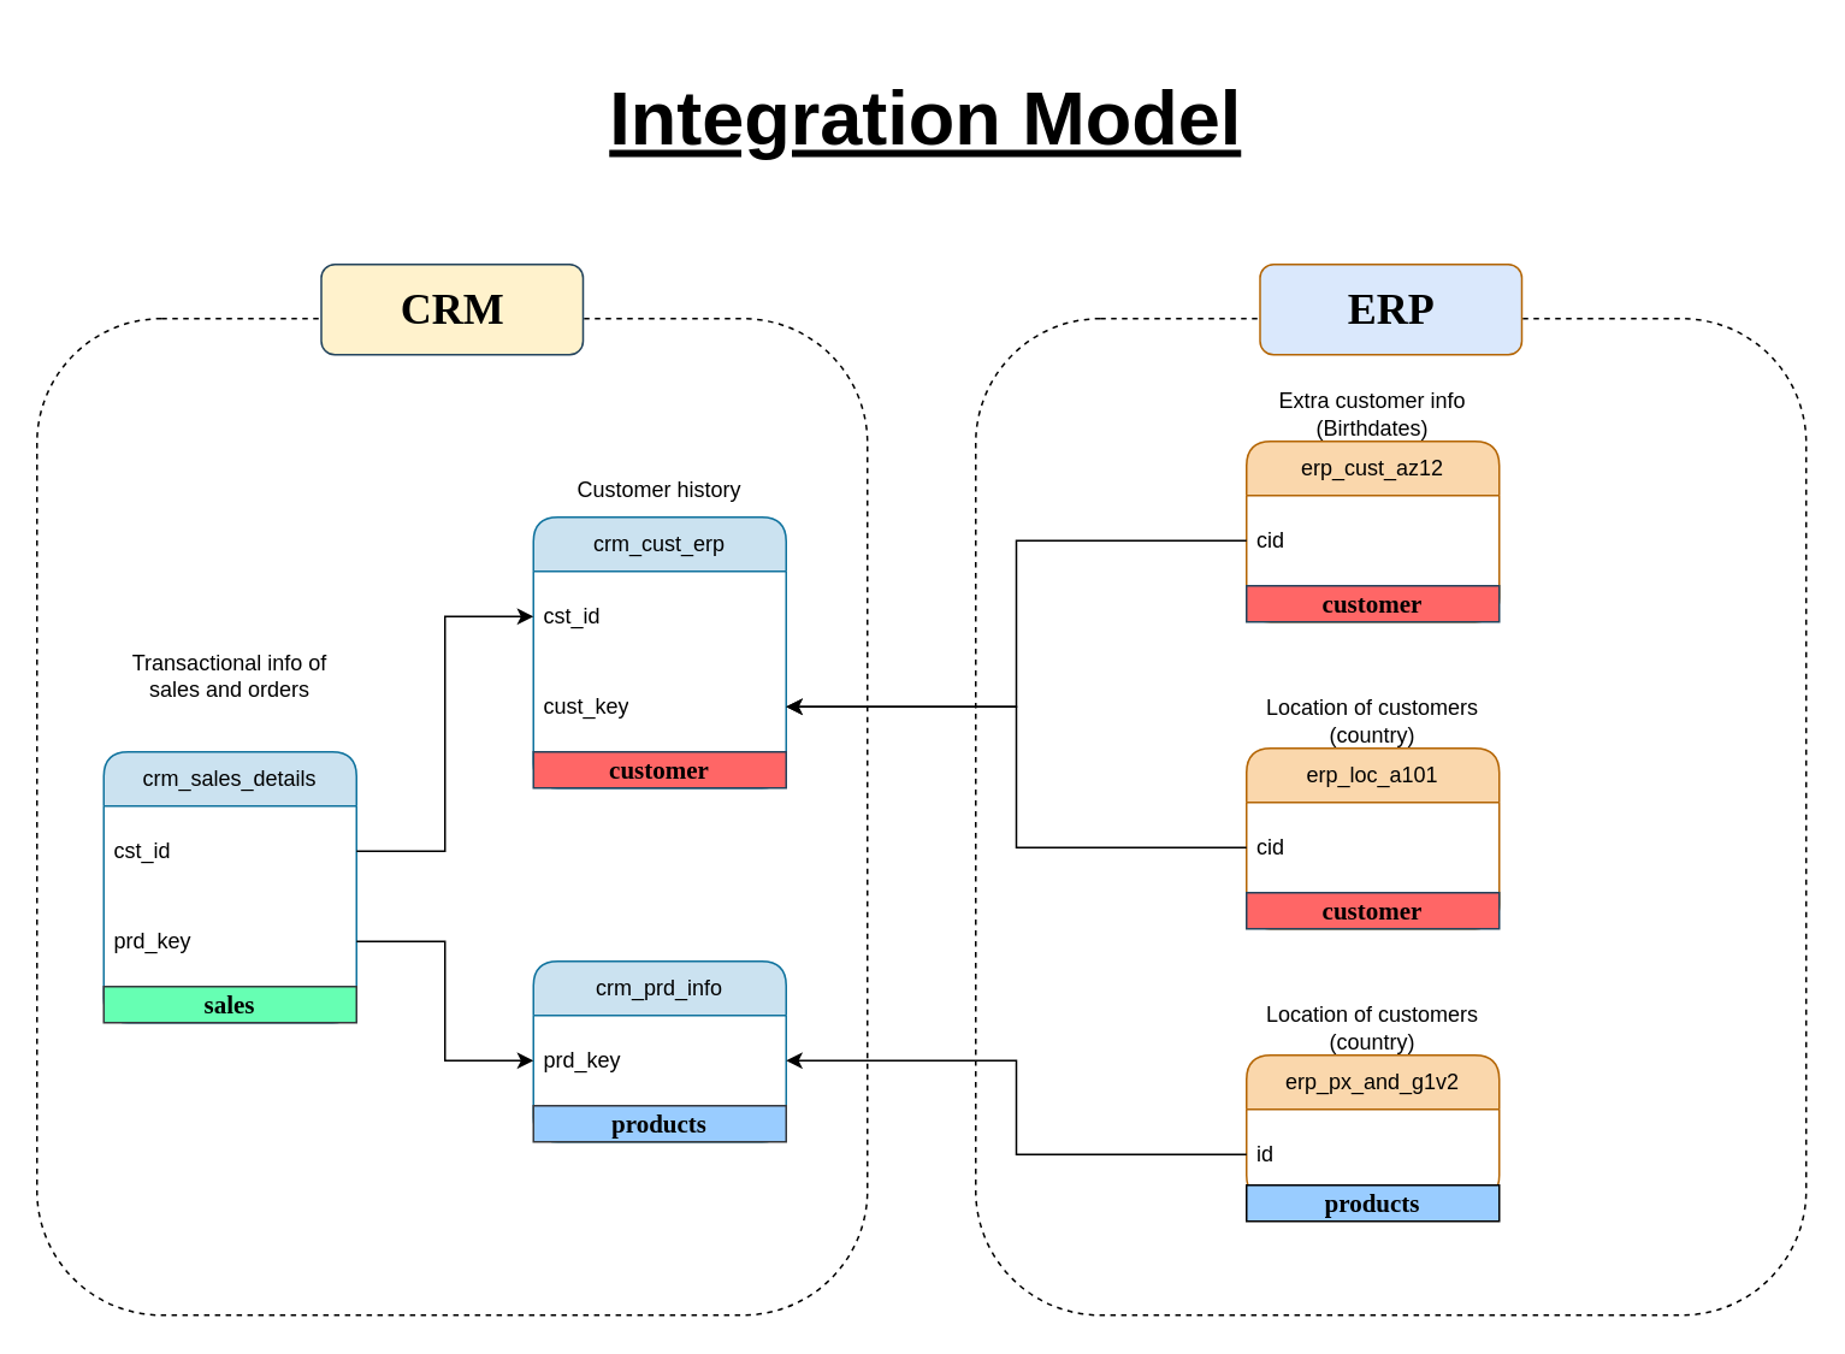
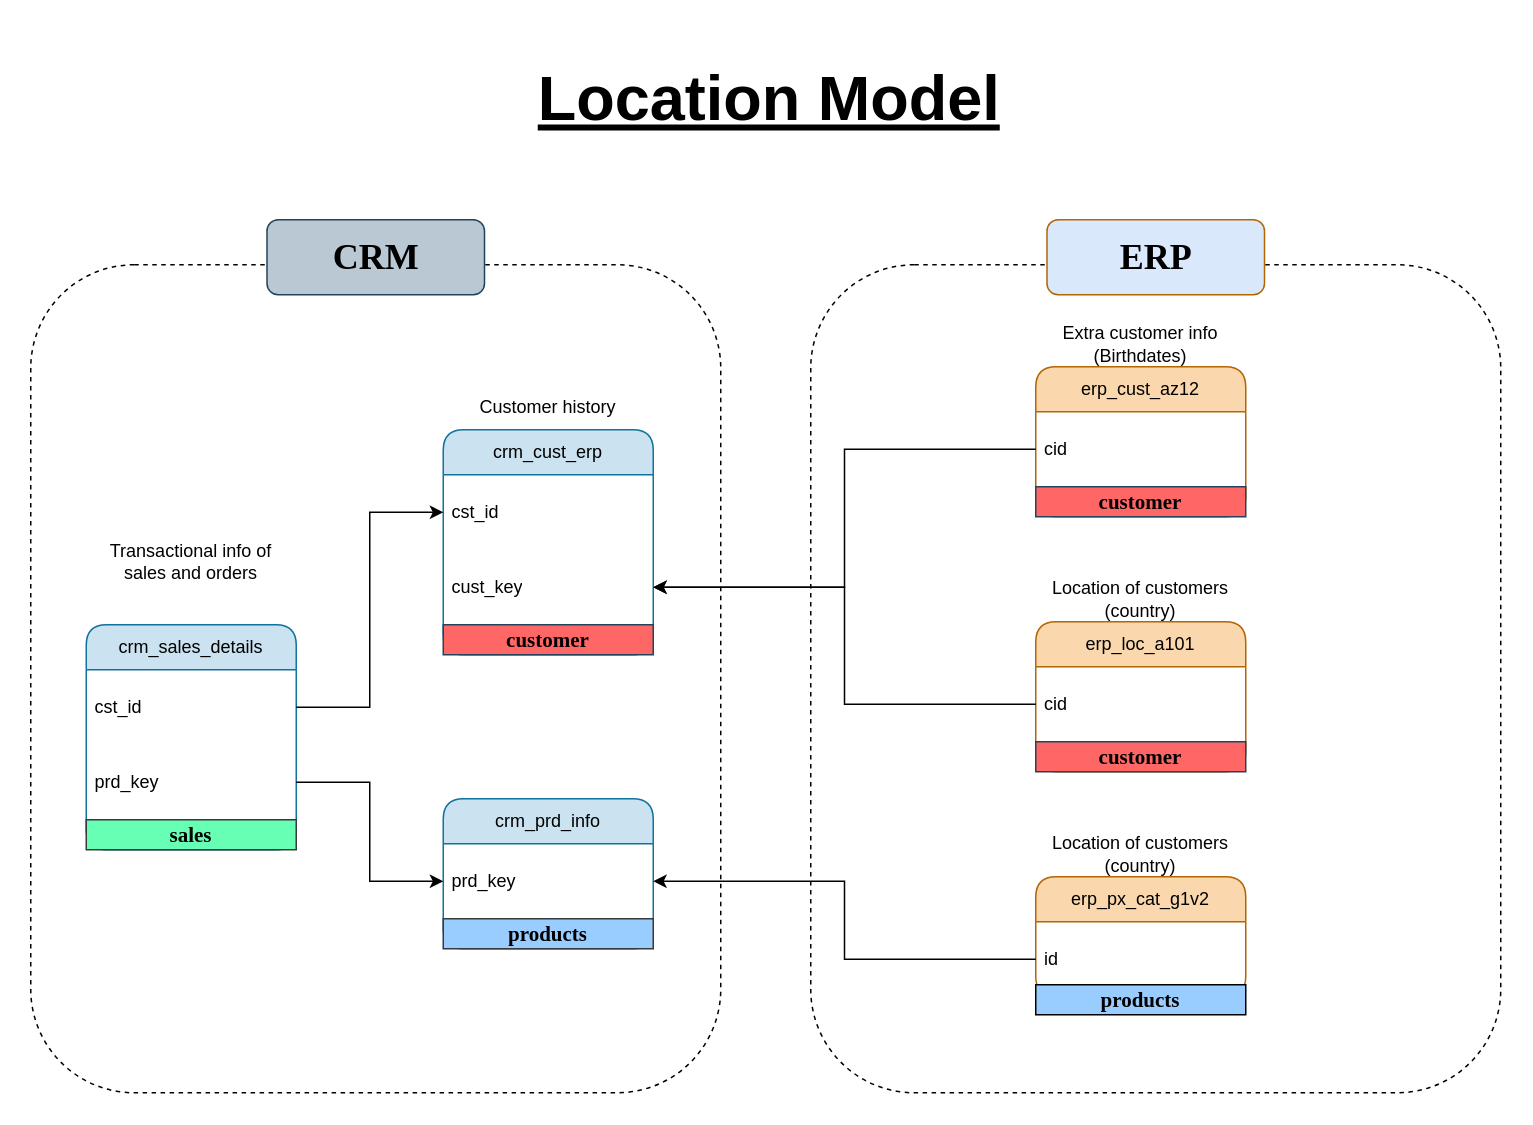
  <mxCell id="0" />
  <mxCell id="1" parent="0" />
  <mxCell id="2" value="" style="rounded=1;whiteSpace=wrap;html=1;fillColor=none;dashed=1;fontSize=12;" parent="1" vertex="1"><mxGeometry x="540" y="160" width="460" height="552" as="geometry" /></mxCell>
  <mxCell id="3" value="" style="rounded=1;whiteSpace=wrap;html=1;fillColor=none;dashed=1;fontSize=12;" parent="1" vertex="1"><mxGeometry x="20" y="160" width="460" height="552" as="geometry" /></mxCell>
  <mxCell id="4" value="&lt;font style=&quot;color: light-dark(rgb(0, 0, 0), rgb(0, 0, 0));&quot;&gt;crm_cust_erp&lt;/font&gt;" style="swimlane;fontStyle=0;childLayout=stackLayout;horizontal=1;startSize=30;horizontalStack=0;resizeParent=1;resizeParentMax=0;resizeLast=0;collapsible=1;marginBottom=0;whiteSpace=wrap;html=1;rounded=1;fillColor=#CBE2F0;strokeColor=#10739e;fontSize=12;" parent="1" vertex="1"><mxGeometry x="295" y="270" width="140" height="150" as="geometry" /></mxCell>
  <mxCell id="5" value="cst_id" style="text;strokeColor=none;fillColor=none;align=left;verticalAlign=middle;spacingLeft=4;spacingRight=4;overflow=hidden;points=[[0,0.5],[1,0.5]];portConstraint=eastwest;rotatable=0;whiteSpace=wrap;html=1;fontSize=12;" parent="4" vertex="1"><mxGeometry y="30" width="140" height="50" as="geometry" /></mxCell>
  <mxCell id="6" value="cust_key" style="text;strokeColor=none;fillColor=none;align=left;verticalAlign=middle;spacingLeft=4;spacingRight=4;overflow=hidden;points=[[0,0.5],[1,0.5]];portConstraint=eastwest;rotatable=0;whiteSpace=wrap;html=1;fontSize=12;" parent="4" vertex="1"><mxGeometry y="80" width="140" height="50" as="geometry" /></mxCell>
  <mxCell id="7" value="&lt;b&gt;&lt;font face=&quot;Lucida Console&quot; style=&quot;font-size: 14px;&quot;&gt;customer&lt;/font&gt;&lt;/b&gt;" style="text;html=1;strokeColor=#23445d;fillColor=#FF6666;align=center;verticalAlign=middle;whiteSpace=wrap;overflow=hidden;fontColor=#000000;" parent="4" vertex="1"><mxGeometry y="130" width="140" height="20" as="geometry" /></mxCell>
  <mxCell id="8" value="&lt;font&gt;Customer history&lt;/font&gt;" style="text;html=1;align=center;verticalAlign=middle;whiteSpace=wrap;rounded=0;fontSize=12;" parent="1" vertex="1"><mxGeometry x="295" y="240" width="140" height="30" as="geometry" /></mxCell>
  <mxCell id="9" value="&lt;font style=&quot;color: light-dark(rgb(0, 0, 0), rgb(0, 0, 0));&quot;&gt;crm_prd_info&lt;/font&gt;" style="swimlane;fontStyle=0;childLayout=stackLayout;horizontal=1;startSize=30;horizontalStack=0;resizeParent=1;resizeParentMax=0;resizeLast=0;collapsible=1;marginBottom=0;whiteSpace=wrap;html=1;rounded=1;fillColor=#CBE2F0;strokeColor=#10739e;fontSize=12;" parent="1" vertex="1"><mxGeometry x="295" y="516" width="140" height="100" as="geometry" /></mxCell>
  <mxCell id="10" value="prd_key" style="text;strokeColor=none;fillColor=none;align=left;verticalAlign=middle;spacingLeft=4;spacingRight=4;overflow=hidden;points=[[0,0.5],[1,0.5]];portConstraint=eastwest;rotatable=0;whiteSpace=wrap;html=1;fontSize=12;" parent="9" vertex="1"><mxGeometry y="30" width="140" height="50" as="geometry" /></mxCell>
  <mxCell id="11" value="&lt;font style=&quot;color: rgb(0, 0, 0);&quot; face=&quot;Lucida Console&quot;&gt;&lt;span style=&quot;font-size: 14px;&quot;&gt;&lt;b&gt;products&lt;/b&gt;&lt;/span&gt;&lt;/font&gt;" style="text;html=1;strokeColor=#36393d;fillColor=#99CCFF;align=center;verticalAlign=middle;whiteSpace=wrap;overflow=hidden;" parent="9" vertex="1"><mxGeometry y="80" width="140" height="20" as="geometry" /></mxCell>
  <mxCell id="12" value="&lt;font style=&quot;color: light-dark(rgb(0, 0, 0), rgb(0, 0, 0));&quot;&gt;crm_sales_details&lt;/font&gt;" style="swimlane;fontStyle=0;childLayout=stackLayout;horizontal=1;startSize=30;horizontalStack=0;resizeParent=1;resizeParentMax=0;resizeLast=0;collapsible=1;marginBottom=0;whiteSpace=wrap;html=1;rounded=1;fillColor=#CBE2F0;strokeColor=#10739e;fontSize=12;" parent="1" vertex="1"><mxGeometry x="57" y="400" width="140" height="150" as="geometry" /></mxCell>
  <mxCell id="13" value="cst_id" style="text;strokeColor=none;fillColor=none;align=left;verticalAlign=middle;spacingLeft=4;spacingRight=4;overflow=hidden;points=[[0,0.5],[1,0.5]];portConstraint=eastwest;rotatable=0;whiteSpace=wrap;html=1;fontSize=12;" parent="12" vertex="1"><mxGeometry y="30" width="140" height="50" as="geometry" /></mxCell>
  <mxCell id="14" value="prd_key" style="text;strokeColor=none;fillColor=none;align=left;verticalAlign=middle;spacingLeft=4;spacingRight=4;overflow=hidden;points=[[0,0.5],[1,0.5]];portConstraint=eastwest;rotatable=0;whiteSpace=wrap;html=1;fontSize=12;" parent="12" vertex="1"><mxGeometry y="80" width="140" height="50" as="geometry" /></mxCell>
  <mxCell id="15" value="&lt;font style=&quot;color: rgb(0, 0, 0);&quot; face=&quot;Lucida Console&quot;&gt;&lt;span style=&quot;font-size: 14px;&quot;&gt;&lt;b&gt;sales&lt;/b&gt;&lt;/span&gt;&lt;/font&gt;" style="text;html=1;strokeColor=#36393d;fillColor=#66FFB3;align=center;verticalAlign=middle;whiteSpace=wrap;overflow=hidden;" parent="12" vertex="1"><mxGeometry y="130" width="140" height="20" as="geometry" /></mxCell>
  <mxCell id="16" value="&lt;font&gt;Transactional info of sales and orders&lt;/font&gt;" style="text;html=1;align=center;verticalAlign=middle;whiteSpace=wrap;rounded=0;fontSize=12;" parent="1" vertex="1"><mxGeometry x="57" y="343" width="140" height="30" as="geometry" /></mxCell>
  <mxCell id="17" value="&lt;font style=&quot;color: light-dark(rgb(0, 0, 0), rgb(0, 0, 0));&quot;&gt;erp_cust_az12&lt;/font&gt;" style="swimlane;fontStyle=0;childLayout=stackLayout;horizontal=1;startSize=30;horizontalStack=0;resizeParent=1;resizeParentMax=0;resizeLast=0;collapsible=1;marginBottom=0;whiteSpace=wrap;html=1;rounded=1;fillColor=#fad7ac;strokeColor=#b46504;fontSize=12;" parent="1" vertex="1"><mxGeometry x="690" y="228" width="140" height="100" as="geometry" /></mxCell>
  <mxCell id="18" value="cid" style="text;strokeColor=none;fillColor=none;align=left;verticalAlign=middle;spacingLeft=4;spacingRight=4;overflow=hidden;points=[[0,0.5],[1,0.5]];portConstraint=eastwest;rotatable=0;whiteSpace=wrap;html=1;fontSize=12;" parent="17" vertex="1"><mxGeometry y="30" width="140" height="50" as="geometry" /></mxCell>
  <mxCell id="19" value="&lt;b&gt;&lt;font face=&quot;Lucida Console&quot; style=&quot;font-size: 14px;&quot;&gt;customer&lt;/font&gt;&lt;/b&gt;" style="text;html=1;strokeColor=#23445d;fillColor=#FF6666;align=center;verticalAlign=middle;whiteSpace=wrap;overflow=hidden;fontColor=#000000;" parent="17" vertex="1"><mxGeometry y="80" width="140" height="20" as="geometry" /></mxCell>
  <mxCell id="20" value="&lt;span&gt;Extra customer info (Birthdates)&lt;/span&gt;" style="text;html=1;align=center;verticalAlign=middle;whiteSpace=wrap;rounded=0;fontSize=12;" parent="1" vertex="1"><mxGeometry x="690" y="198" width="140" height="30" as="geometry" /></mxCell>
  <mxCell id="21" value="&lt;font style=&quot;color: light-dark(rgb(0, 0, 0), rgb(0, 0, 0));&quot;&gt;erp_loc_a101&lt;/font&gt;" style="swimlane;fontStyle=0;childLayout=stackLayout;horizontal=1;startSize=30;horizontalStack=0;resizeParent=1;resizeParentMax=0;resizeLast=0;collapsible=1;marginBottom=0;whiteSpace=wrap;html=1;rounded=1;fillColor=#fad7ac;strokeColor=#b46504;fontSize=12;" parent="1" vertex="1"><mxGeometry x="690" y="398" width="140" height="100" as="geometry" /></mxCell>
  <mxCell id="22" value="cid" style="text;strokeColor=none;fillColor=none;align=left;verticalAlign=middle;spacingLeft=4;spacingRight=4;overflow=hidden;points=[[0,0.5],[1,0.5]];portConstraint=eastwest;rotatable=0;whiteSpace=wrap;html=1;fontSize=12;" parent="21" vertex="1"><mxGeometry y="30" width="140" height="50" as="geometry" /></mxCell>
  <mxCell id="23" value="&lt;b&gt;&lt;font face=&quot;Lucida Console&quot; style=&quot;font-size: 14px;&quot;&gt;customer&lt;/font&gt;&lt;/b&gt;" style="text;html=1;strokeColor=#23445d;fillColor=#FF6666;align=center;verticalAlign=middle;whiteSpace=wrap;overflow=hidden;fontColor=#000000;" parent="21" vertex="1"><mxGeometry y="80" width="140" height="20" as="geometry" /></mxCell>
  <mxCell id="24" value="&lt;span&gt;Location of customers&lt;/span&gt;&lt;div&gt;&lt;span&gt;(country)&lt;/span&gt;&lt;/div&gt;" style="text;html=1;align=center;verticalAlign=middle;whiteSpace=wrap;rounded=0;fontSize=12;" parent="1" vertex="1"><mxGeometry x="690" y="368" width="140" height="30" as="geometry" /></mxCell>
- <mxCell id="25" value="&lt;font style=&quot;color: light-dark(rgb(0, 0, 0), rgb(0, 0, 0));&quot;&gt;erp_px_and_g1v2&lt;/font&gt;" style="swimlane;fontStyle=0;childLayout=stackLayout;horizontal=1;startSize=30;horizontalStack=0;resizeParent=1;resizeParentMax=0;resizeLast=0;collapsible=1;marginBottom=0;whiteSpace=wrap;html=1;rounded=1;fillColor=#fad7ac;strokeColor=#b46504;fontSize=12;" parent="1" vertex="1"><mxGeometry x="690" y="568" width="140" height="80" as="geometry" /></mxCell>
+ <mxCell id="25" value="&lt;font style=&quot;color: light-dark(rgb(0, 0, 0), rgb(0, 0, 0));&quot;&gt;erp_px_cat_g1v2&lt;/font&gt;" style="swimlane;fontStyle=0;childLayout=stackLayout;horizontal=1;startSize=30;horizontalStack=0;resizeParent=1;resizeParentMax=0;resizeLast=0;collapsible=1;marginBottom=0;whiteSpace=wrap;html=1;rounded=1;fillColor=#fad7ac;strokeColor=#b46504;fontSize=12;" parent="1" vertex="1"><mxGeometry x="690" y="568" width="140" height="80" as="geometry" /></mxCell>
  <mxCell id="26" value="id" style="text;strokeColor=none;fillColor=none;align=left;verticalAlign=middle;spacingLeft=4;spacingRight=4;overflow=hidden;points=[[0,0.5],[1,0.5]];portConstraint=eastwest;rotatable=0;whiteSpace=wrap;html=1;fontSize=12;" parent="25" vertex="1"><mxGeometry y="30" width="140" height="50" as="geometry" /></mxCell>
  <mxCell id="27" value="&lt;span&gt;Location of customers&lt;/span&gt;&lt;div&gt;&lt;span&gt;(country)&lt;/span&gt;&lt;/div&gt;" style="text;html=1;align=center;verticalAlign=middle;whiteSpace=wrap;rounded=0;fontSize=12;" parent="1" vertex="1"><mxGeometry x="690" y="538" width="140" height="30" as="geometry" /></mxCell>
  <mxCell id="28" style="edgeStyle=orthogonalEdgeStyle;rounded=0;orthogonalLoop=1;jettySize=auto;html=1;entryX=1;entryY=0.5;entryDx=0;entryDy=0;fontSize=12;" parent="1" source="18" target="6" edge="1"><mxGeometry relative="1" as="geometry" /></mxCell>
  <mxCell id="29" style="edgeStyle=orthogonalEdgeStyle;rounded=0;orthogonalLoop=1;jettySize=auto;html=1;entryX=0;entryY=0.5;entryDx=0;entryDy=0;fontSize=12;" parent="1" source="14" target="10" edge="1"><mxGeometry relative="1" as="geometry" /></mxCell>
  <mxCell id="30" style="edgeStyle=orthogonalEdgeStyle;rounded=0;orthogonalLoop=1;jettySize=auto;html=1;entryX=0;entryY=0.5;entryDx=0;entryDy=0;fontSize=12;" parent="1" source="13" target="5" edge="1"><mxGeometry relative="1" as="geometry" /></mxCell>
  <mxCell id="31" style="edgeStyle=orthogonalEdgeStyle;rounded=0;orthogonalLoop=1;jettySize=auto;html=1;entryX=1;entryY=0.5;entryDx=0;entryDy=0;fontSize=12;" parent="1" source="22" target="6" edge="1"><mxGeometry relative="1" as="geometry" /></mxCell>
  <mxCell id="32" style="edgeStyle=orthogonalEdgeStyle;rounded=0;orthogonalLoop=1;jettySize=auto;html=1;entryX=1;entryY=0.5;entryDx=0;entryDy=0;fontSize=12;" parent="1" source="26" target="10" edge="1"><mxGeometry relative="1" as="geometry" /></mxCell>
- <mxCell id="33" value="&lt;font style=&quot;font-size: 24px;&quot; face=&quot;Lucida Console&quot;&gt;CRM&lt;/font&gt;" style="rounded=1;whiteSpace=wrap;html=1;fillColor=#fff2cc;strokeColor=#23445d;fontStyle=1;fontColor=light-dark(#000000,#000000);fontSize=12;" parent="1" vertex="1"><mxGeometry x="177.5" y="130" width="145" height="50" as="geometry" /></mxCell>
- <mxCell id="34" value="&lt;h3&gt;&lt;u style=&quot;&quot;&gt;&lt;font face=&quot;Helvetica&quot; style=&quot;font-size: 42px;&quot;&gt;Integration Model&lt;/font&gt;&lt;/u&gt;&lt;/h3&gt;" style="text;html=1;align=center;verticalAlign=middle;whiteSpace=wrap;rounded=0;fontSize=35;fontStyle=1" parent="1" vertex="1"><mxGeometry x="295" y="20" width="435" height="60" as="geometry" /></mxCell>
+ <mxCell id="33" value="&lt;font style=&quot;font-size: 24px;&quot; face=&quot;Lucida Console&quot;&gt;CRM&lt;/font&gt;" style="rounded=1;whiteSpace=wrap;html=1;fillColor=#bac8d3;strokeColor=#23445d;fontStyle=1;fontColor=light-dark(#000000,#000000);fontSize=12;" parent="1" vertex="1"><mxGeometry x="177.5" y="130" width="145" height="50" as="geometry" /></mxCell>
+ <mxCell id="34" value="&lt;h3&gt;&lt;u style=&quot;&quot;&gt;&lt;font face=&quot;Helvetica&quot; style=&quot;font-size: 42px;&quot;&gt;Location Model&lt;/font&gt;&lt;/u&gt;&lt;/h3&gt;" style="text;html=1;align=center;verticalAlign=middle;whiteSpace=wrap;rounded=0;fontSize=35;fontStyle=1" parent="1" vertex="1"><mxGeometry x="295" y="20" width="435" height="60" as="geometry" /></mxCell>
  <mxCell id="35" value="&lt;font style=&quot;color: light-dark(rgb(0, 0, 0), rgb(0, 0, 0)); font-size: 24px;&quot; face=&quot;Lucida Console&quot;&gt;ERP&lt;/font&gt;" style="rounded=1;whiteSpace=wrap;html=1;fillColor=#dae8fc;strokeColor=#b46504;fontStyle=1;fontSize=12;" parent="1" vertex="1"><mxGeometry x="697.5" y="130" width="145" height="50" as="geometry" /></mxCell>
  <mxCell id="36" value="&lt;font face=&quot;Lucida Console&quot;&gt;&lt;span style=&quot;font-size: 14px;&quot;&gt;&lt;b&gt;products&lt;/b&gt;&lt;/span&gt;&lt;/font&gt;" style="text;html=1;strokeColor=#000000;fillColor=#99CCFF;align=center;verticalAlign=middle;whiteSpace=wrap;overflow=hidden;" parent="1" vertex="1"><mxGeometry x="690" y="640" width="140" height="20" as="geometry" /></mxCell>
